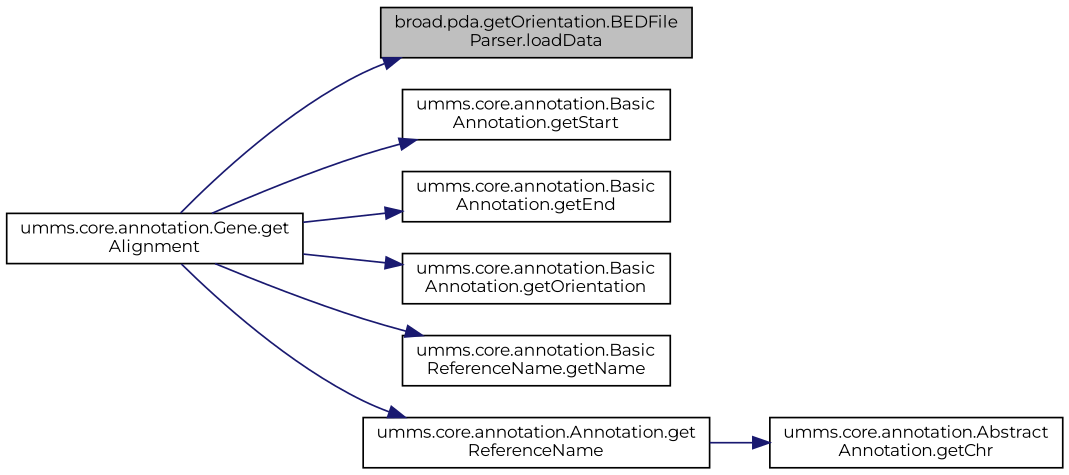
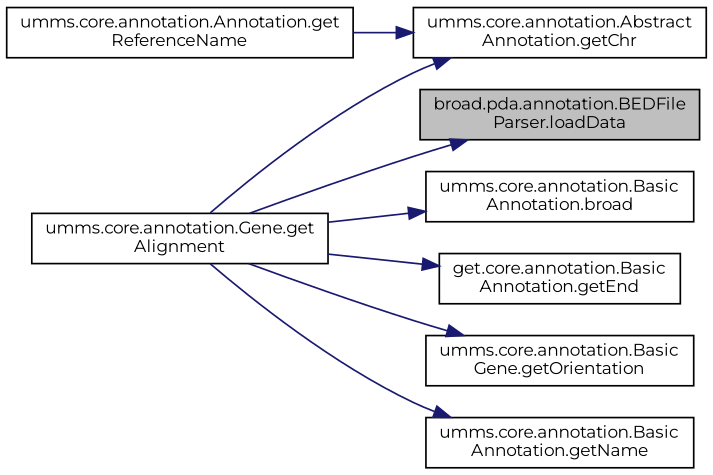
  digraph {
    fontname=Montserrat
    rankdir=LR
    node [color=black fillcolor=white fontname=Montserrat fontsize=10 shape=record style=filled]
    edge [color=midnightblue fontname=Montserrat fontsize=10 labelfontname=Helvetica labelfontsize=10 style=solid]
-   n1 [fillcolor=grey75 fontcolor=black height=0.2 label="broad.pda.getOrientation.BEDFile\lParser.loadData" width=0.4]
+   n1 [fillcolor=grey75 fontcolor=black height=0.2 label="broad.pda.annotation.BEDFile\lParser.loadData" width=0.4]
    n2 [height=0.2 label="umms.core.annotation.Gene.get\lAlignment" width=0.4]
    n3 [height=0.2 label="umms.core.annotation.Abstract\lAnnotation.getChr" width=0.4]
-   n4 [height=0.2 label="umms.core.annotation.Basic\lAnnotation.getStart" width=0.4]
-   n5 [height=0.2 label="umms.core.annotation.Basic\lAnnotation.getEnd" width=0.4]
-   n6 [height=0.2 label="umms.core.annotation.Basic\lAnnotation.getOrientation" width=0.4]
-   n7 [height=0.2 label="umms.core.annotation.Basic\lReferenceName.getName" width=0.4]
+   n4 [height=0.2 label="umms.core.annotation.Basic\lAnnotation.broad" width=0.4]
+   n5 [height=0.2 label="get.core.annotation.Basic\lAnnotation.getEnd" width=0.4]
+   n6 [height=0.2 label="umms.core.annotation.Basic\lGene.getOrientation" width=0.4]
+   n7 [height=0.2 label="umms.core.annotation.Basic\lAnnotation.getName" width=0.4]
    n8 [height=0.2 label="umms.core.annotation.Annotation.get\lReferenceName" width=0.4]
    n2 -> n1
-   n2 -> n8
+   n2 -> n3
    n2 -> n4
    n2 -> n5
    n2 -> n6
    n2 -> n7
    n8 -> n3
  }
